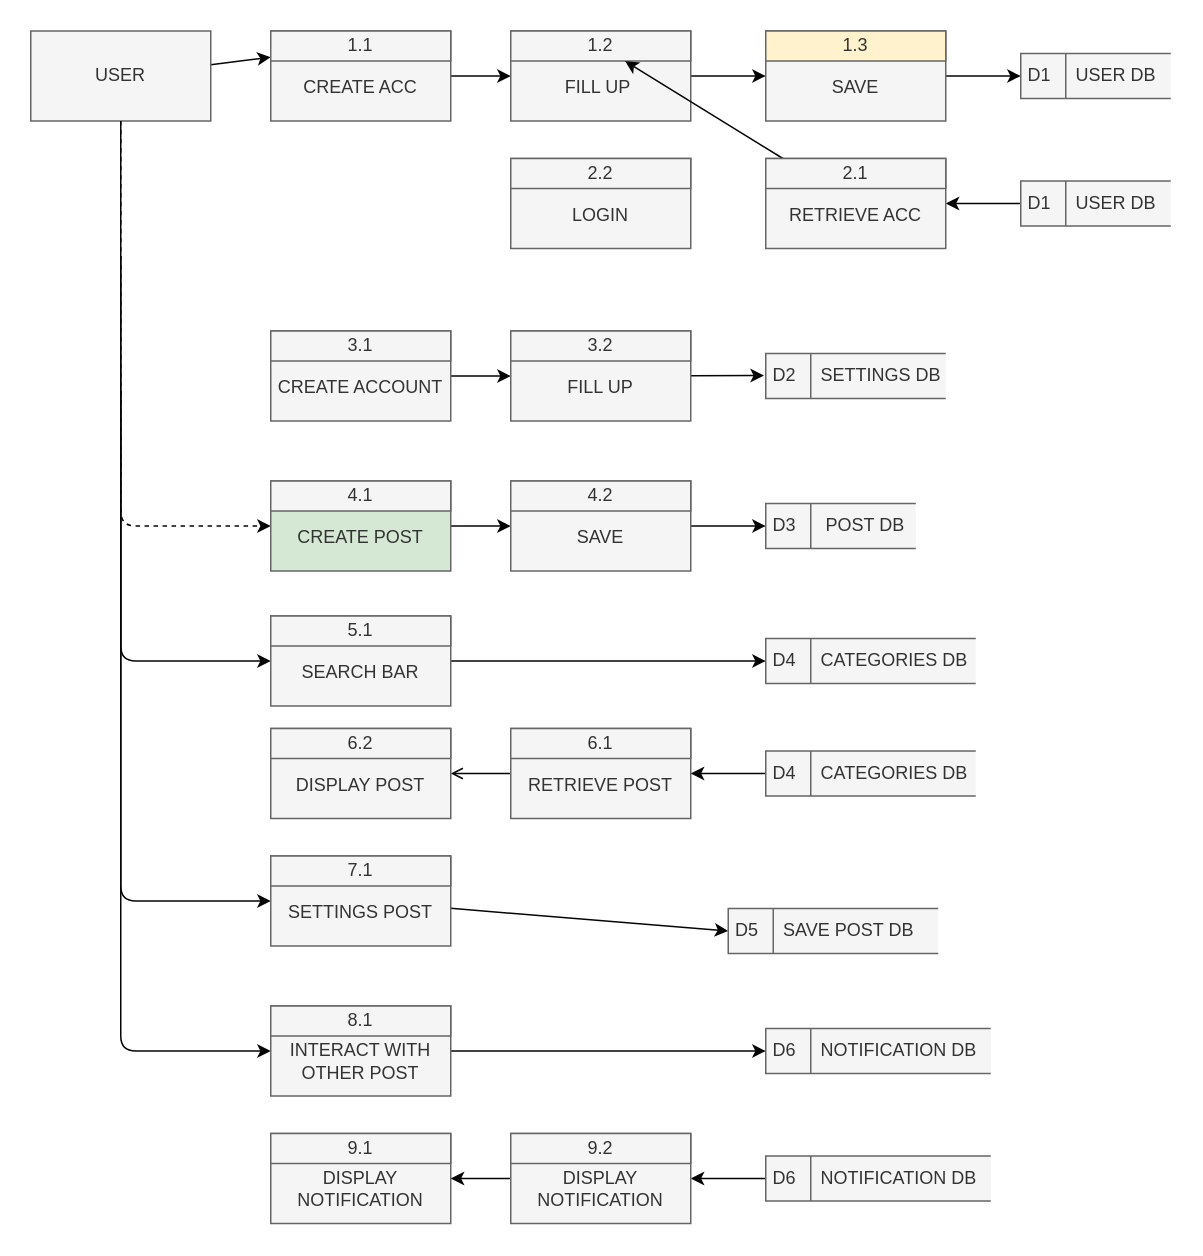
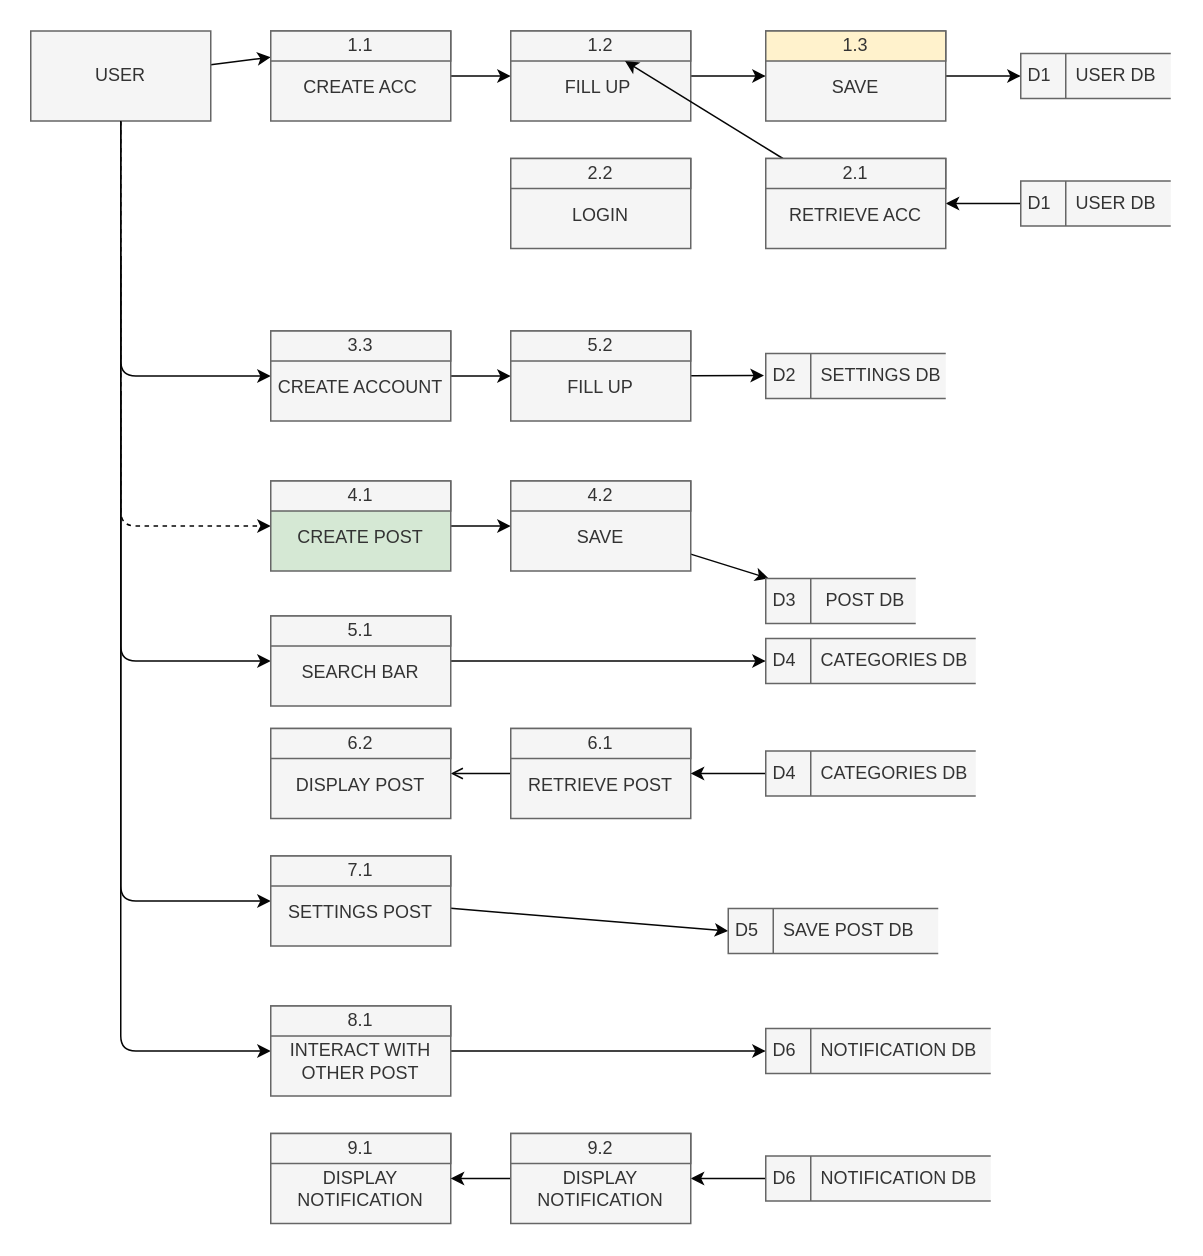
  <mxCell id="0" />
  <mxCell id="1" parent="0" />
  <mxCell id="2" value="" style="edgeStyle=none;html=1;strokeColor=#050505;" parent="1" source="5" target="8" edge="1"><mxGeometry relative="1" as="geometry" /></mxCell>
+ <mxCell id="3" value="" style="edgeStyle=none;html=1;strokeColor=#050505;entryX=0;entryY=0.5;entryDx=0;entryDy=0;" parent="1" source="5" target="24" edge="1"><mxGeometry relative="1" as="geometry"><Array as="points"><mxPoint x="80" y="250" /></Array></mxGeometry></mxCell>
  <mxCell id="4" value="" style="edgeStyle=none;html=1;strokeColor=#050505;entryX=0;entryY=0.5;entryDx=0;entryDy=0;dashed=1;" parent="1" source="5" target="27" edge="1"><mxGeometry relative="1" as="geometry"><mxPoint x="133.846" y="150" as="targetPoint" /><Array as="points"><mxPoint x="80" y="350" /></Array></mxGeometry></mxCell>
  <mxCell id="5" value="USER" style="rounded=0;whiteSpace=wrap;html=1;fillColor=#f5f5f5;fontColor=#333333;strokeColor=#666666;" parent="1" vertex="1"><mxGeometry x="20" y="20" width="120" height="60" as="geometry" /></mxCell>
  <mxCell id="6" value="" style="edgeStyle=none;html=1;strokeColor=#050505;" parent="1" source="7" target="10" edge="1"><mxGeometry relative="1" as="geometry" /></mxCell>
  <mxCell id="7" value="&lt;br&gt;CREATE ACC" style="rounded=0;whiteSpace=wrap;html=1;fillColor=#f5f5f5;fontColor=#333333;strokeColor=#666666;" parent="1" vertex="1"><mxGeometry x="180" y="20" width="120" height="60" as="geometry" /></mxCell>
  <mxCell id="8" value="1.1" style="rounded=0;whiteSpace=wrap;html=1;fillColor=#f5f5f5;fontColor=#333333;strokeColor=#666666;" parent="1" vertex="1"><mxGeometry x="180" y="20" width="120" height="20" as="geometry" /></mxCell>
  <mxCell id="9" value="" style="edgeStyle=none;html=1;strokeColor=#050505;" parent="1" source="10" target="13" edge="1"><mxGeometry relative="1" as="geometry" /></mxCell>
  <mxCell id="10" value="&lt;br&gt;FILL UP&amp;nbsp;" style="rounded=0;whiteSpace=wrap;html=1;fillColor=#f5f5f5;fontColor=#333333;strokeColor=#666666;" parent="1" vertex="1"><mxGeometry x="340" y="20" width="120" height="60" as="geometry" /></mxCell>
  <mxCell id="11" value="1.2" style="rounded=0;whiteSpace=wrap;html=1;fillColor=#f5f5f5;fontColor=#333333;strokeColor=#666666;" parent="1" vertex="1"><mxGeometry x="340" y="20" width="120" height="20" as="geometry" /></mxCell>
  <mxCell id="12" value="" style="edgeStyle=none;html=1;strokeColor=#050505;" parent="1" source="13" target="15" edge="1"><mxGeometry relative="1" as="geometry" /></mxCell>
  <mxCell id="13" value="&lt;br&gt;SAVE" style="rounded=0;whiteSpace=wrap;html=1;fillColor=#f5f5f5;fontColor=#333333;strokeColor=#666666;" parent="1" vertex="1"><mxGeometry x="510" y="20" width="120" height="60" as="geometry" /></mxCell>
  <mxCell id="14" value="1.3" style="rounded=0;whiteSpace=wrap;html=1;fillColor=#fff2cc;fontColor=#333333;strokeColor=#666666;" parent="1" vertex="1"><mxGeometry x="510" y="20" width="120" height="20" as="geometry" /></mxCell>
  <mxCell id="15" value="D1&amp;nbsp; &amp;nbsp; &amp;nbsp;USER DB" style="html=1;dashed=0;whitespace=wrap;shape=mxgraph.dfd.dataStoreID;align=left;spacingLeft=3;points=[[0,0],[0.5,0],[1,0],[0,0.5],[1,0.5],[0,1],[0.5,1],[1,1]];fillColor=#f5f5f5;fontColor=#333333;strokeColor=#666666;" parent="1" vertex="1"><mxGeometry x="680" y="35" width="100" height="30" as="geometry" /></mxCell>
  <mxCell id="16" value="" style="edgeStyle=none;html=1;strokeColor=#050505;entryX=1;entryY=0.5;entryDx=0;entryDy=0;" parent="1" source="17" target="19" edge="1"><mxGeometry relative="1" as="geometry" /></mxCell>
  <mxCell id="17" value="D1&amp;nbsp; &amp;nbsp; &amp;nbsp;USER DB" style="html=1;dashed=0;whitespace=wrap;shape=mxgraph.dfd.dataStoreID;align=left;spacingLeft=3;points=[[0,0],[0.5,0],[1,0],[0,0.5],[1,0.5],[0,1],[0.5,1],[1,1]];fillColor=#f5f5f5;fontColor=#333333;strokeColor=#666666;" parent="1" vertex="1"><mxGeometry x="680" y="120" width="100" height="30" as="geometry" /></mxCell>
  <mxCell id="18" value="" style="edgeStyle=none;html=1;strokeColor=#050505;" parent="1" source="19" target="11" edge="1"><mxGeometry relative="1" as="geometry" /></mxCell>
  <mxCell id="19" value="&lt;br&gt;RETRIEVE ACC" style="rounded=0;whiteSpace=wrap;html=1;fillColor=#f5f5f5;fontColor=#333333;strokeColor=#666666;" parent="1" vertex="1"><mxGeometry x="510" y="105" width="120" height="60" as="geometry" /></mxCell>
  <mxCell id="20" value="2.1" style="rounded=0;whiteSpace=wrap;html=1;fillColor=#f5f5f5;fontColor=#333333;strokeColor=#666666;" parent="1" vertex="1"><mxGeometry x="510" y="105" width="120" height="20" as="geometry" /></mxCell>
  <mxCell id="21" value="&lt;br&gt;LOGIN" style="rounded=0;whiteSpace=wrap;html=1;fillColor=#f5f5f5;fontColor=#333333;strokeColor=#666666;" parent="1" vertex="1"><mxGeometry x="340" y="105" width="120" height="60" as="geometry" /></mxCell>
  <mxCell id="22" value="2.2" style="rounded=0;whiteSpace=wrap;html=1;fillColor=#f5f5f5;fontColor=#333333;strokeColor=#666666;" parent="1" vertex="1"><mxGeometry x="340" y="105" width="120" height="20" as="geometry" /></mxCell>
  <mxCell id="23" value="" style="edgeStyle=none;html=1;strokeColor=#050505;entryX=0;entryY=0.5;entryDx=0;entryDy=0;" parent="1" source="24" target="42" edge="1"><mxGeometry relative="1" as="geometry" /></mxCell>
  <mxCell id="24" value="&lt;br&gt;CREATE ACCOUNT" style="rounded=0;whiteSpace=wrap;html=1;fillColor=#f5f5f5;fontColor=#333333;strokeColor=#666666;" parent="1" vertex="1"><mxGeometry x="180" y="220" width="120" height="60" as="geometry" /></mxCell>
- <mxCell id="25" value="3.1" style="rounded=0;whiteSpace=wrap;html=1;fillColor=#f5f5f5;fontColor=#333333;strokeColor=#666666;" parent="1" vertex="1"><mxGeometry x="180" y="220" width="120" height="20" as="geometry" /></mxCell>
+ <mxCell id="25" value="3.3" style="rounded=0;whiteSpace=wrap;html=1;fillColor=#f5f5f5;fontColor=#333333;strokeColor=#666666;" parent="1" vertex="1"><mxGeometry x="180" y="220" width="120" height="20" as="geometry" /></mxCell>
  <mxCell id="26" value="" style="edgeStyle=none;html=1;strokeColor=#050505;entryX=0;entryY=0.5;entryDx=0;entryDy=0;" parent="1" source="27" target="46" edge="1"><mxGeometry relative="1" as="geometry" /></mxCell>
  <mxCell id="27" value="&lt;br&gt;CREATE POST" style="rounded=0;whiteSpace=wrap;html=1;fillColor=#d5e8d4;fontColor=#333333;strokeColor=#666666;" parent="1" vertex="1"><mxGeometry x="180" y="320" width="120" height="60" as="geometry" /></mxCell>
  <mxCell id="28" value="4.1" style="rounded=0;whiteSpace=wrap;html=1;fillColor=#f5f5f5;fontColor=#333333;strokeColor=#666666;" parent="1" vertex="1"><mxGeometry x="180" y="320" width="120" height="20" as="geometry" /></mxCell>
  <mxCell id="29" value="" style="edgeStyle=none;html=1;strokeColor=#050505;entryX=0;entryY=0.5;entryDx=0;entryDy=0;exitX=0.5;exitY=1;exitDx=0;exitDy=0;" parent="1" source="5" target="31" edge="1"><mxGeometry relative="1" as="geometry"><mxPoint x="90" y="410" as="targetPoint" /><Array as="points"><mxPoint x="80" y="220" /><mxPoint x="80" y="440" /></Array><mxPoint x="90" y="90" as="sourcePoint" /></mxGeometry></mxCell>
  <mxCell id="30" value="" style="edgeStyle=none;html=1;strokeColor=#050505;entryX=0;entryY=0.5;entryDx=0;entryDy=0;" parent="1" source="31" target="52" edge="1"><mxGeometry relative="1" as="geometry"><mxPoint x="380" y="440" as="targetPoint" /></mxGeometry></mxCell>
  <mxCell id="31" value="&lt;br&gt;SEARCH BAR" style="rounded=0;whiteSpace=wrap;html=1;fillColor=#f5f5f5;fontColor=#333333;strokeColor=#666666;" parent="1" vertex="1"><mxGeometry x="180" y="410" width="120" height="60" as="geometry" /></mxCell>
  <mxCell id="32" value="5.1" style="rounded=0;whiteSpace=wrap;html=1;fillColor=#f5f5f5;fontColor=#333333;strokeColor=#666666;" parent="1" vertex="1"><mxGeometry x="180" y="410" width="120" height="20" as="geometry" /></mxCell>
  <mxCell id="33" value="" style="edgeStyle=none;html=1;strokeColor=#050505;entryX=0;entryY=0.5;entryDx=0;entryDy=0;exitX=0.5;exitY=1;exitDx=0;exitDy=0;" parent="1" target="35" edge="1"><mxGeometry relative="1" as="geometry"><mxPoint x="90" y="500" as="targetPoint" /><Array as="points"><mxPoint x="80" y="310" /><mxPoint x="80" y="600" /></Array><mxPoint x="80" y="170" as="sourcePoint" /></mxGeometry></mxCell>
  <mxCell id="34" value="" style="edgeStyle=none;html=1;strokeColor=#050505;entryX=0;entryY=0.5;entryDx=0;entryDy=0;" parent="1" source="35" target="57" edge="1"><mxGeometry relative="1" as="geometry"><mxPoint x="340" y="600" as="targetPoint" /></mxGeometry></mxCell>
  <mxCell id="35" value="&lt;br&gt;SETTINGS POST" style="rounded=0;whiteSpace=wrap;html=1;fillColor=#f5f5f5;fontColor=#333333;strokeColor=#666666;" parent="1" vertex="1"><mxGeometry x="180" y="570" width="120" height="60" as="geometry" /></mxCell>
  <mxCell id="36" value="7.1" style="rounded=0;whiteSpace=wrap;html=1;fillColor=#f5f5f5;fontColor=#333333;strokeColor=#666666;" parent="1" vertex="1"><mxGeometry x="180" y="570" width="120" height="20" as="geometry" /></mxCell>
  <mxCell id="37" value="" style="edgeStyle=none;html=1;strokeColor=#050505;entryX=0;entryY=0.5;entryDx=0;entryDy=0;exitX=0.5;exitY=1;exitDx=0;exitDy=0;" parent="1" target="39" edge="1"><mxGeometry relative="1" as="geometry"><mxPoint x="90" y="590" as="targetPoint" /><Array as="points"><mxPoint x="80" y="400" /><mxPoint x="80" y="700" /></Array><mxPoint x="80" y="260" as="sourcePoint" /></mxGeometry></mxCell>
  <mxCell id="38" value="" style="edgeStyle=none;html=1;strokeColor=#050505;" parent="1" source="39" target="58" edge="1"><mxGeometry relative="1" as="geometry" /></mxCell>
  <mxCell id="39" value="&lt;br&gt;INTERACT WITH OTHER POST" style="rounded=0;whiteSpace=wrap;html=1;fillColor=#f5f5f5;fontColor=#333333;strokeColor=#666666;" parent="1" vertex="1"><mxGeometry x="180" y="670" width="120" height="60" as="geometry" /></mxCell>
  <mxCell id="40" value="8.1" style="rounded=0;whiteSpace=wrap;html=1;fillColor=#f5f5f5;fontColor=#333333;strokeColor=#666666;" parent="1" vertex="1"><mxGeometry x="180" y="670" width="120" height="20" as="geometry" /></mxCell>
  <mxCell id="41" value="" style="edgeStyle=none;html=1;strokeColor=#050505;entryX=-0.01;entryY=0.488;entryDx=0;entryDy=0;entryPerimeter=0;" parent="1" source="42" target="44" edge="1"><mxGeometry relative="1" as="geometry"><mxPoint x="510" y="250" as="targetPoint" /></mxGeometry></mxCell>
  <mxCell id="42" value="&lt;br&gt;FILL UP" style="rounded=0;whiteSpace=wrap;html=1;fillColor=#f5f5f5;fontColor=#333333;strokeColor=#666666;" parent="1" vertex="1"><mxGeometry x="340" y="220" width="120" height="60" as="geometry" /></mxCell>
- <mxCell id="43" value="3.2" style="rounded=0;whiteSpace=wrap;html=1;fillColor=#f5f5f5;fontColor=#333333;strokeColor=#666666;" parent="1" vertex="1"><mxGeometry x="340" y="220" width="120" height="20" as="geometry" /></mxCell>
+ <mxCell id="43" value="5.2" style="rounded=0;whiteSpace=wrap;html=1;fillColor=#f5f5f5;fontColor=#333333;strokeColor=#666666;" parent="1" vertex="1"><mxGeometry x="340" y="220" width="120" height="20" as="geometry" /></mxCell>
  <mxCell id="44" value="D2&amp;nbsp; &amp;nbsp; &amp;nbsp;SETTINGS DB" style="html=1;dashed=0;whitespace=wrap;shape=mxgraph.dfd.dataStoreID;align=left;spacingLeft=3;points=[[0,0],[0.5,0],[1,0],[0,0.5],[1,0.5],[0,1],[0.5,1],[1,1]];fillColor=#f5f5f5;fontColor=#333333;strokeColor=#666666;" parent="1" vertex="1"><mxGeometry x="510" y="235" width="120" height="30" as="geometry" /></mxCell>
  <mxCell id="45" value="" style="edgeStyle=none;html=1;strokeColor=#050505;" parent="1" source="46" target="48" edge="1"><mxGeometry relative="1" as="geometry" /></mxCell>
  <mxCell id="46" value="&lt;br&gt;SAVE" style="rounded=0;whiteSpace=wrap;html=1;fillColor=#f5f5f5;fontColor=#333333;strokeColor=#666666;" parent="1" vertex="1"><mxGeometry x="340" y="320" width="120" height="60" as="geometry" /></mxCell>
  <mxCell id="47" value="4.2" style="rounded=0;whiteSpace=wrap;html=1;fillColor=#f5f5f5;fontColor=#333333;strokeColor=#666666;" parent="1" vertex="1"><mxGeometry x="340" y="320" width="120" height="20" as="geometry" /></mxCell>
- <mxCell id="48" value="D3&amp;nbsp; &amp;nbsp; &amp;nbsp; POST DB" style="html=1;dashed=0;whitespace=wrap;shape=mxgraph.dfd.dataStoreID;align=left;spacingLeft=3;points=[[0,0],[0.5,0],[1,0],[0,0.5],[1,0.5],[0,1],[0.5,1],[1,1]];fillColor=#f5f5f5;fontColor=#333333;strokeColor=#666666;" parent="1" vertex="1"><mxGeometry x="510" y="335" width="100" height="30" as="geometry" /></mxCell>
+ <mxCell id="48" value="D3&amp;nbsp; &amp;nbsp; &amp;nbsp; POST DB" style="html=1;dashed=0;whitespace=wrap;shape=mxgraph.dfd.dataStoreID;align=left;spacingLeft=3;points=[[0,0],[0.5,0],[1,0],[0,0.5],[1,0.5],[0,1],[0.5,1],[1,1]];fillColor=#f5f5f5;fontColor=#333333;strokeColor=#666666;" parent="1" vertex="1"><mxGeometry x="510" y="385" width="100" height="30" as="geometry" /></mxCell>
  <mxCell id="49" value="" style="edgeStyle=none;html=1;strokeColor=#050505;entryX=1;entryY=0.5;entryDx=0;entryDy=0;endArrow=open;" parent="1" source="50" target="55" edge="1"><mxGeometry relative="1" as="geometry" /></mxCell>
  <mxCell id="50" value="&lt;br&gt;RETRIEVE POST" style="rounded=0;whiteSpace=wrap;html=1;fillColor=#f5f5f5;fontColor=#333333;strokeColor=#666666;" parent="1" vertex="1"><mxGeometry x="340" y="485" width="120" height="60" as="geometry" /></mxCell>
  <mxCell id="51" value="6.1&lt;br&gt;" style="rounded=0;whiteSpace=wrap;html=1;fillColor=#f5f5f5;fontColor=#333333;strokeColor=#666666;" parent="1" vertex="1"><mxGeometry x="340" y="485" width="120" height="20" as="geometry" /></mxCell>
  <mxCell id="52" value="D4&amp;nbsp; &amp;nbsp; &amp;nbsp;CATEGORIES DB" style="html=1;dashed=0;whitespace=wrap;shape=mxgraph.dfd.dataStoreID;align=left;spacingLeft=3;points=[[0,0],[0.5,0],[1,0],[0,0.5],[1,0.5],[0,1],[0.5,1],[1,1]];fillColor=#f5f5f5;fontColor=#333333;strokeColor=#666666;" parent="1" vertex="1"><mxGeometry x="510" y="425" width="140" height="30" as="geometry" /></mxCell>
  <mxCell id="53" value="" style="edgeStyle=none;html=1;strokeColor=#050505;entryX=1;entryY=0.5;entryDx=0;entryDy=0;" parent="1" source="54" target="50" edge="1"><mxGeometry relative="1" as="geometry"><mxPoint x="470" y="515" as="targetPoint" /></mxGeometry></mxCell>
  <mxCell id="54" value="D4&amp;nbsp; &amp;nbsp; &amp;nbsp;CATEGORIES DB" style="html=1;dashed=0;whitespace=wrap;shape=mxgraph.dfd.dataStoreID;align=left;spacingLeft=3;points=[[0,0],[0.5,0],[1,0],[0,0.5],[1,0.5],[0,1],[0.5,1],[1,1]];fillColor=#f5f5f5;fontColor=#333333;strokeColor=#666666;" parent="1" vertex="1"><mxGeometry x="510" y="500" width="140" height="30" as="geometry" /></mxCell>
  <mxCell id="55" value="&lt;br&gt;DISPLAY POST" style="rounded=0;whiteSpace=wrap;html=1;fillColor=#f5f5f5;fontColor=#333333;strokeColor=#666666;" parent="1" vertex="1"><mxGeometry x="180" y="485" width="120" height="60" as="geometry" /></mxCell>
  <mxCell id="56" value="6.2" style="rounded=0;whiteSpace=wrap;html=1;fillColor=#f5f5f5;fontColor=#333333;strokeColor=#666666;" parent="1" vertex="1"><mxGeometry x="180" y="485" width="120" height="20" as="geometry" /></mxCell>
  <mxCell id="57" value="D5&amp;nbsp; &amp;nbsp; &amp;nbsp;SAVE POST DB" style="html=1;dashed=0;whitespace=wrap;shape=mxgraph.dfd.dataStoreID;align=left;spacingLeft=3;points=[[0,0],[0.5,0],[1,0],[0,0.5],[1,0.5],[0,1],[0.5,1],[1,1]];fillColor=#f5f5f5;fontColor=#333333;strokeColor=#666666;" parent="1" vertex="1"><mxGeometry x="485" y="605" width="140" height="30" as="geometry" /></mxCell>
  <mxCell id="58" value="D6&amp;nbsp; &amp;nbsp; &amp;nbsp;NOTIFICATION DB" style="html=1;dashed=0;whitespace=wrap;shape=mxgraph.dfd.dataStoreID;align=left;spacingLeft=3;points=[[0,0],[0.5,0],[1,0],[0,0.5],[1,0.5],[0,1],[0.5,1],[1,1]];fillColor=#f5f5f5;fontColor=#333333;strokeColor=#666666;" parent="1" vertex="1"><mxGeometry x="510" y="685" width="150" height="30" as="geometry" /></mxCell>
  <mxCell id="59" value="" style="edgeStyle=none;html=1;strokeColor=#050505;entryX=1;entryY=0.5;entryDx=0;entryDy=0;" parent="1" source="60" target="64" edge="1"><mxGeometry relative="1" as="geometry" /></mxCell>
  <mxCell id="60" value="D6&amp;nbsp; &amp;nbsp; &amp;nbsp;NOTIFICATION DB" style="html=1;dashed=0;whitespace=wrap;shape=mxgraph.dfd.dataStoreID;align=left;spacingLeft=3;points=[[0,0],[0.5,0],[1,0],[0,0.5],[1,0.5],[0,1],[0.5,1],[1,1]];fillColor=#f5f5f5;fontColor=#333333;strokeColor=#666666;" parent="1" vertex="1"><mxGeometry x="510" y="770" width="150" height="30" as="geometry" /></mxCell>
  <mxCell id="61" value="&lt;br&gt;DISPLAY NOTIFICATION" style="rounded=0;whiteSpace=wrap;html=1;fillColor=#f5f5f5;fontColor=#333333;strokeColor=#666666;" parent="1" vertex="1"><mxGeometry x="180" y="755" width="120" height="60" as="geometry" /></mxCell>
  <mxCell id="62" value="9.1" style="rounded=0;whiteSpace=wrap;html=1;fillColor=#f5f5f5;fontColor=#333333;strokeColor=#666666;" parent="1" vertex="1"><mxGeometry x="180" y="755" width="120" height="20" as="geometry" /></mxCell>
  <mxCell id="63" value="" style="edgeStyle=none;html=1;strokeColor=#050505;entryX=1;entryY=0.5;entryDx=0;entryDy=0;" parent="1" source="64" target="61" edge="1"><mxGeometry relative="1" as="geometry" /></mxCell>
  <mxCell id="64" value="&lt;br&gt;DISPLAY NOTIFICATION" style="rounded=0;whiteSpace=wrap;html=1;fillColor=#f5f5f5;fontColor=#333333;strokeColor=#666666;" parent="1" vertex="1"><mxGeometry x="340" y="755" width="120" height="60" as="geometry" /></mxCell>
  <mxCell id="65" value="9.2" style="rounded=0;whiteSpace=wrap;html=1;fillColor=#f5f5f5;fontColor=#333333;strokeColor=#666666;" parent="1" vertex="1"><mxGeometry x="340" y="755" width="120" height="20" as="geometry" /></mxCell>
